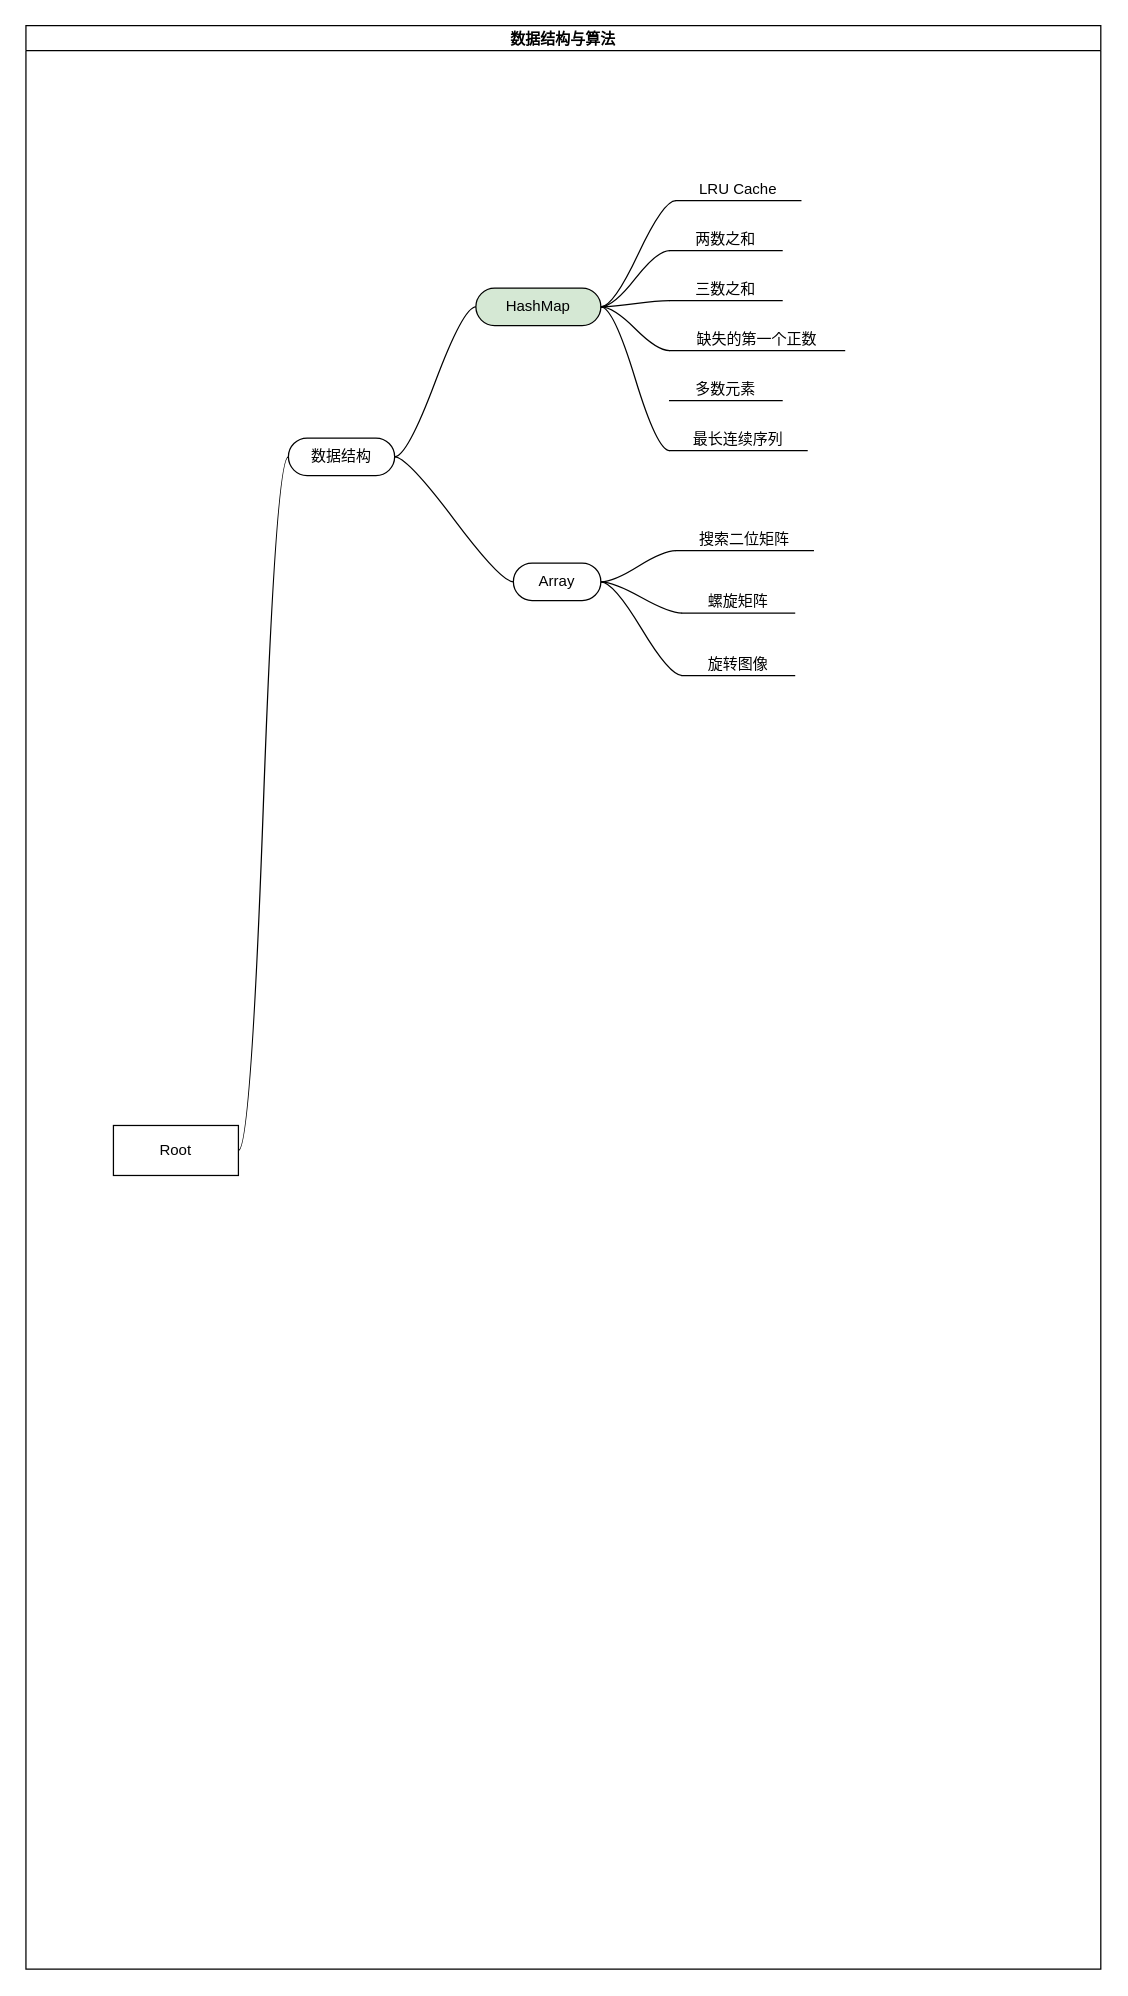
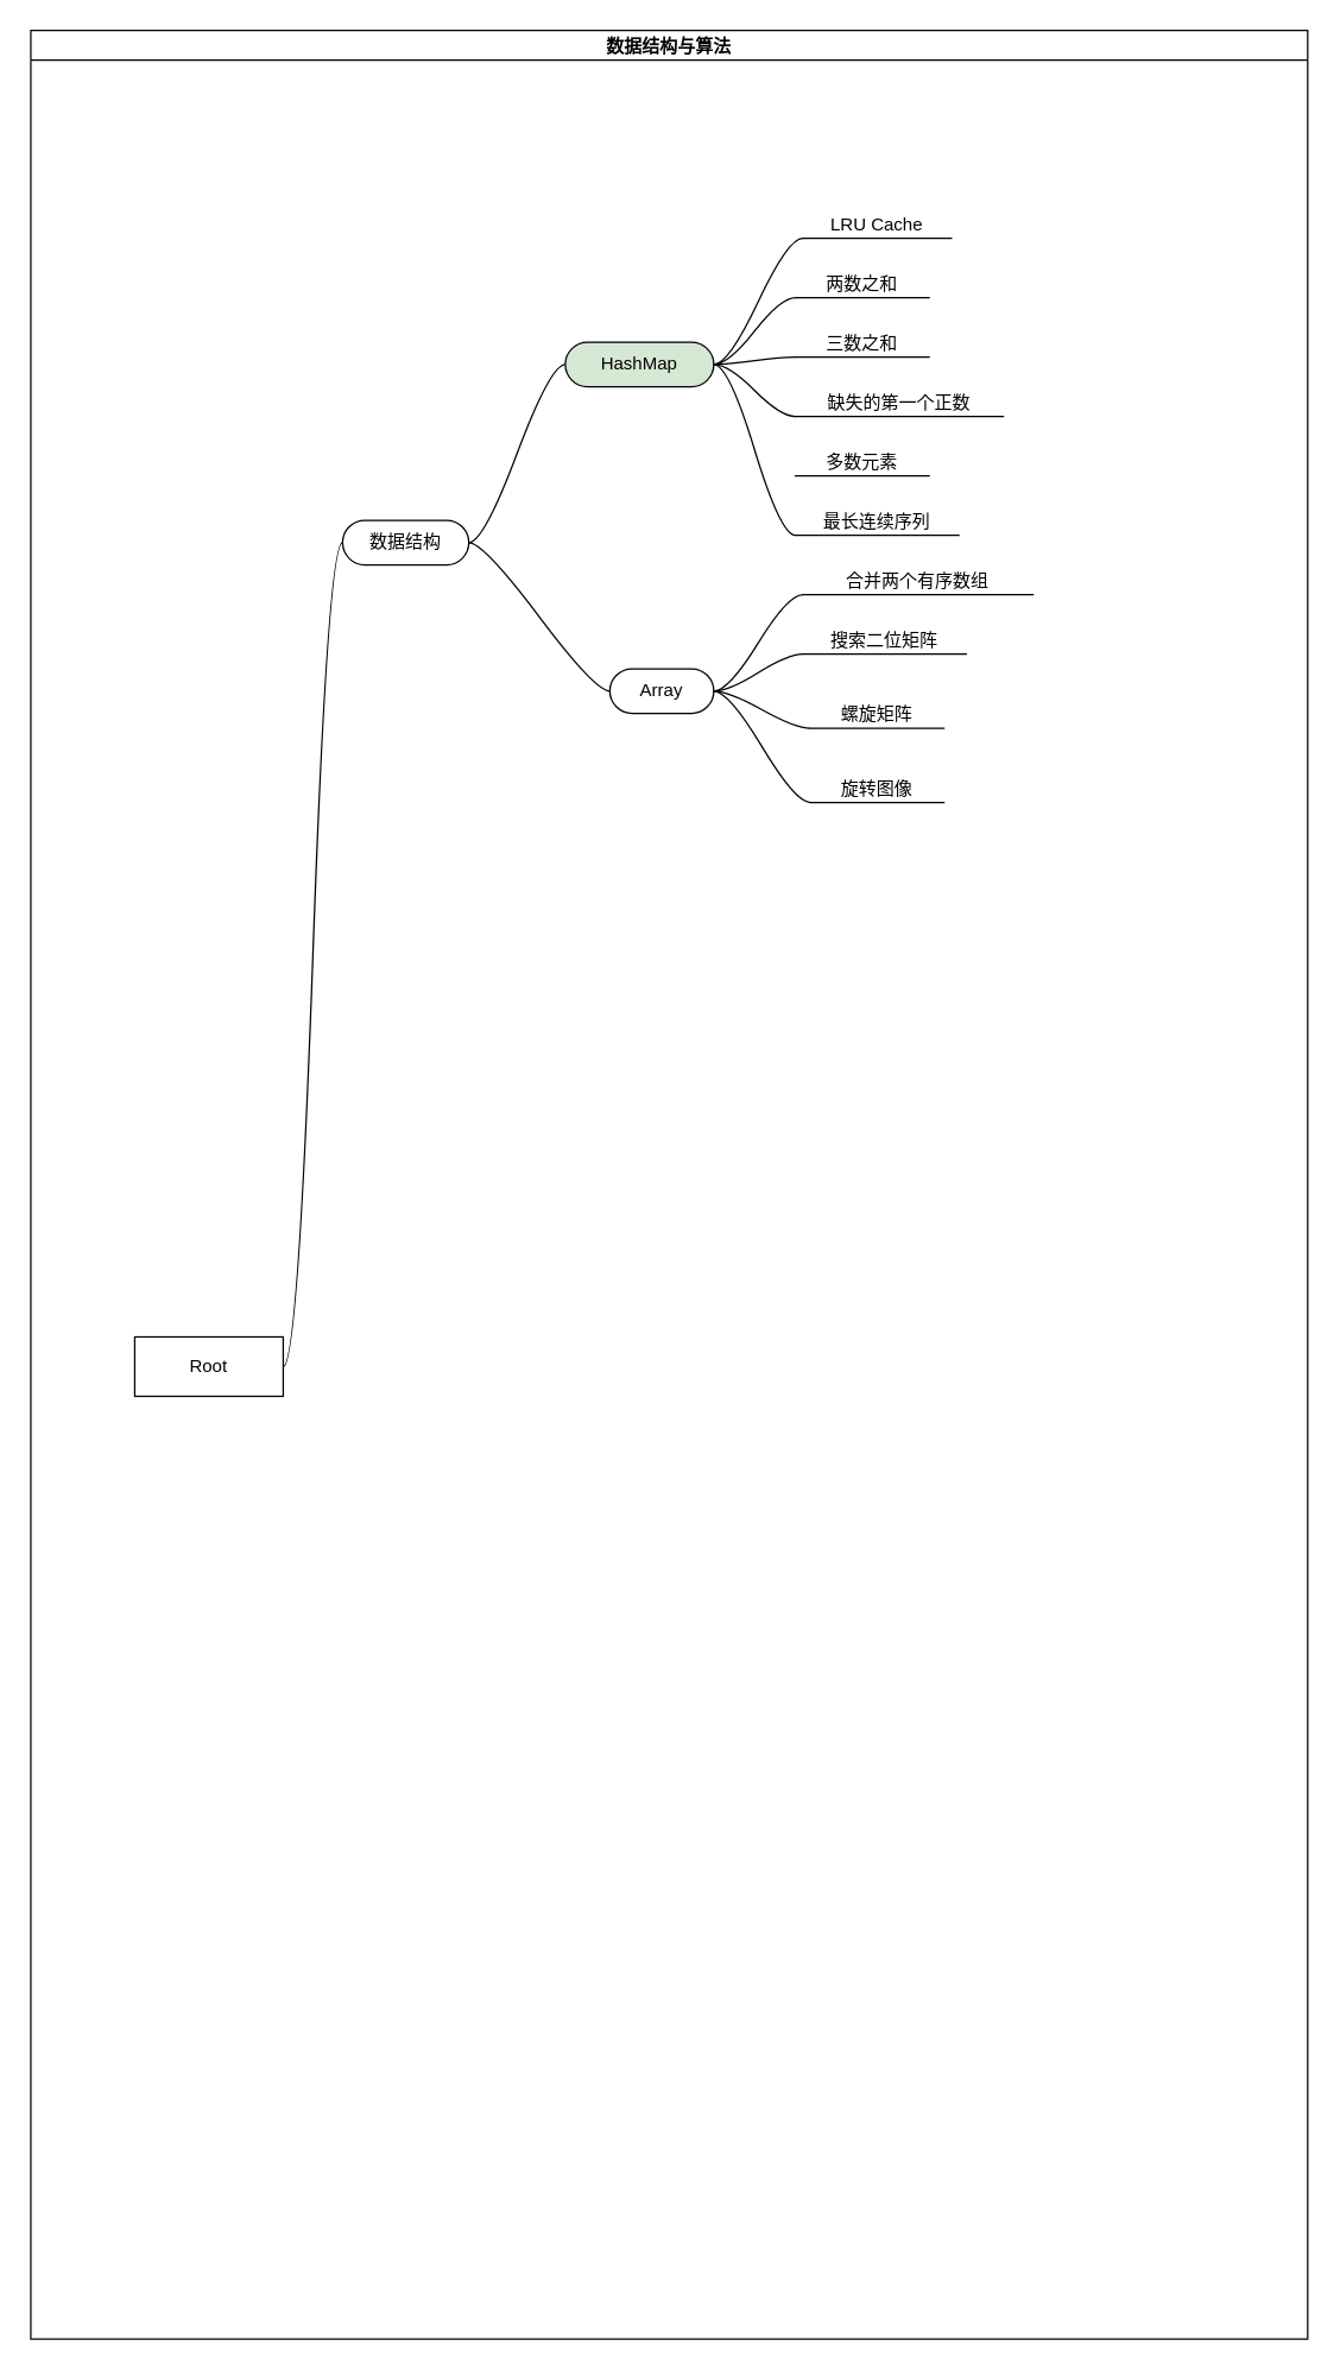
  <mxCell id="0" />
  <mxCell id="1" parent="0" />
  <mxCell id="2" value="数据结构与算法" style="swimlane;startSize=20;horizontal=1;containerType=tree;" vertex="1" parent="1"><mxGeometry x="20" y="20" width="860" height="1555" as="geometry" /></mxCell>
  <mxCell id="3" value="" style="edgeStyle=entityRelationEdgeStyle;startArrow=none;endArrow=none;segment=10;curved=1;sourcePerimeterSpacing=0;targetPerimeterSpacing=0;rounded=0;" edge="1" parent="2" source="4" target="5"><mxGeometry relative="1" as="geometry" /></mxCell>
  <mxCell id="4" value="Root" style="whiteSpace=wrap;html=1;align=center;treeFolding=1;treeMoving=1;newEdgeStyle={&quot;edgeStyle&quot;:&quot;entityRelationEdgeStyle&quot;,&quot;startArrow&quot;:&quot;none&quot;,&quot;endArrow&quot;:&quot;none&quot;,&quot;segment&quot;:10,&quot;curved&quot;:1,&quot;sourcePerimeterSpacing&quot;:0,&quot;targetPerimeterSpacing&quot;:0};rounded=0;" vertex="1" parent="2"><mxGeometry x="70" y="880" width="100" height="40" as="geometry" /></mxCell>
  <mxCell id="5" value="数据结构" style="whiteSpace=wrap;html=1;rounded=1;arcSize=50;align=center;verticalAlign=middle;strokeWidth=1;autosize=1;spacing=4;treeFolding=1;treeMoving=1;newEdgeStyle={&quot;edgeStyle&quot;:&quot;entityRelationEdgeStyle&quot;,&quot;startArrow&quot;:&quot;none&quot;,&quot;endArrow&quot;:&quot;none&quot;,&quot;segment&quot;:10,&quot;curved&quot;:1,&quot;sourcePerimeterSpacing&quot;:0,&quot;targetPerimeterSpacing&quot;:0};" vertex="1" parent="2"><mxGeometry x="210" y="330" width="85" height="30" as="geometry" /></mxCell>
  <mxCell id="6" value="HashMap" style="whiteSpace=wrap;html=1;rounded=1;arcSize=50;align=center;verticalAlign=middle;strokeWidth=1;autosize=1;spacing=4;treeFolding=1;treeMoving=1;newEdgeStyle={&quot;edgeStyle&quot;:&quot;entityRelationEdgeStyle&quot;,&quot;startArrow&quot;:&quot;none&quot;,&quot;endArrow&quot;:&quot;none&quot;,&quot;segment&quot;:10,&quot;curved&quot;:1,&quot;sourcePerimeterSpacing&quot;:0,&quot;targetPerimeterSpacing&quot;:0};fillColor=#d5e8d4;" vertex="1" parent="2"><mxGeometry x="360" y="210" width="100" height="30" as="geometry" /></mxCell>
  <mxCell id="7" value="" style="edgeStyle=entityRelationEdgeStyle;startArrow=none;endArrow=none;segment=10;curved=1;sourcePerimeterSpacing=0;targetPerimeterSpacing=0;rounded=0;exitX=1;exitY=0.5;exitDx=0;exitDy=0;" edge="1" target="6" parent="2" source="5"><mxGeometry relative="1" as="geometry"><mxPoint x="330" y="240" as="sourcePoint" /></mxGeometry></mxCell>
  <mxCell id="8" value="Array" style="whiteSpace=wrap;html=1;rounded=1;arcSize=50;align=center;verticalAlign=middle;strokeWidth=1;autosize=1;spacing=4;treeFolding=1;treeMoving=1;newEdgeStyle={&quot;edgeStyle&quot;:&quot;entityRelationEdgeStyle&quot;,&quot;startArrow&quot;:&quot;none&quot;,&quot;endArrow&quot;:&quot;none&quot;,&quot;segment&quot;:10,&quot;curved&quot;:1,&quot;sourcePerimeterSpacing&quot;:0,&quot;targetPerimeterSpacing&quot;:0};" vertex="1" parent="2"><mxGeometry x="390" y="430" width="70" height="30" as="geometry" /></mxCell>
  <mxCell id="9" value="" style="edgeStyle=entityRelationEdgeStyle;startArrow=none;endArrow=none;segment=10;curved=1;sourcePerimeterSpacing=0;targetPerimeterSpacing=0;rounded=0;exitX=1;exitY=0.5;exitDx=0;exitDy=0;" edge="1" parent="2" source="5" target="8"><mxGeometry relative="1" as="geometry"><mxPoint x="295" y="345" as="sourcePoint" /><mxPoint x="375" y="213" as="targetPoint" /></mxGeometry></mxCell>
  <mxCell id="10" value="LRU Cache" style="whiteSpace=wrap;html=1;shape=partialRectangle;top=0;left=0;bottom=1;right=0;points=[[0,1],[1,1]];fillColor=none;align=center;verticalAlign=bottom;routingCenterY=0.5;snapToPoint=1;recursiveResize=0;autosize=1;treeFolding=1;treeMoving=1;newEdgeStyle={&quot;edgeStyle&quot;:&quot;entityRelationEdgeStyle&quot;,&quot;startArrow&quot;:&quot;none&quot;,&quot;endArrow&quot;:&quot;none&quot;,&quot;segment&quot;:10,&quot;curved&quot;:1,&quot;sourcePerimeterSpacing&quot;:0,&quot;targetPerimeterSpacing&quot;:0};" vertex="1" parent="2"><mxGeometry x="520" y="110" width="100" height="30" as="geometry" /></mxCell>
  <mxCell id="11" value="" style="edgeStyle=entityRelationEdgeStyle;startArrow=none;endArrow=none;segment=10;curved=1;sourcePerimeterSpacing=0;targetPerimeterSpacing=0;rounded=0;exitX=1;exitY=0.5;exitDx=0;exitDy=0;" edge="1" target="10" parent="2" source="6"><mxGeometry relative="1" as="geometry"><mxPoint x="500" y="180" as="sourcePoint" /></mxGeometry></mxCell>
  <mxCell id="12" value="两数之和" style="whiteSpace=wrap;html=1;shape=partialRectangle;top=0;left=0;bottom=1;right=0;points=[[0,1],[1,1]];fillColor=none;align=center;verticalAlign=bottom;routingCenterY=0.5;snapToPoint=1;recursiveResize=0;autosize=1;treeFolding=1;treeMoving=1;newEdgeStyle={&quot;edgeStyle&quot;:&quot;entityRelationEdgeStyle&quot;,&quot;startArrow&quot;:&quot;none&quot;,&quot;endArrow&quot;:&quot;none&quot;,&quot;segment&quot;:10,&quot;curved&quot;:1,&quot;sourcePerimeterSpacing&quot;:0,&quot;targetPerimeterSpacing&quot;:0};" vertex="1" parent="2"><mxGeometry x="515" y="150" width="90" height="30" as="geometry" /></mxCell>
  <mxCell id="13" value="" style="edgeStyle=entityRelationEdgeStyle;startArrow=none;endArrow=none;segment=10;curved=1;sourcePerimeterSpacing=0;targetPerimeterSpacing=0;rounded=0;exitX=1;exitY=0.5;exitDx=0;exitDy=0;" edge="1" parent="2" source="6" target="12"><mxGeometry relative="1" as="geometry"><mxPoint x="460" y="213" as="sourcePoint" /><mxPoint x="495" y="130" as="targetPoint" /></mxGeometry></mxCell>
  <mxCell id="14" value="三数之和" style="whiteSpace=wrap;html=1;shape=partialRectangle;top=0;left=0;bottom=1;right=0;points=[[0,1],[1,1]];fillColor=none;align=center;verticalAlign=bottom;routingCenterY=0.5;snapToPoint=1;recursiveResize=0;autosize=1;treeFolding=1;treeMoving=1;newEdgeStyle={&quot;edgeStyle&quot;:&quot;entityRelationEdgeStyle&quot;,&quot;startArrow&quot;:&quot;none&quot;,&quot;endArrow&quot;:&quot;none&quot;,&quot;segment&quot;:10,&quot;curved&quot;:1,&quot;sourcePerimeterSpacing&quot;:0,&quot;targetPerimeterSpacing&quot;:0};" vertex="1" parent="2"><mxGeometry x="515" y="190" width="90" height="30" as="geometry" /></mxCell>
  <mxCell id="15" value="" style="edgeStyle=entityRelationEdgeStyle;startArrow=none;endArrow=none;segment=10;curved=1;sourcePerimeterSpacing=0;targetPerimeterSpacing=0;rounded=0;exitX=1;exitY=0.5;exitDx=0;exitDy=0;" edge="1" parent="2" source="6" target="14"><mxGeometry relative="1" as="geometry"><mxPoint x="460" y="213" as="sourcePoint" /><mxPoint x="515" y="170" as="targetPoint" /></mxGeometry></mxCell>
  <mxCell id="16" value="缺失的第一个正数" style="whiteSpace=wrap;html=1;shape=partialRectangle;top=0;left=0;bottom=1;right=0;points=[[0,1],[1,1]];fillColor=none;align=center;verticalAlign=bottom;routingCenterY=0.5;snapToPoint=1;recursiveResize=0;autosize=1;treeFolding=1;treeMoving=1;newEdgeStyle={&quot;edgeStyle&quot;:&quot;entityRelationEdgeStyle&quot;,&quot;startArrow&quot;:&quot;none&quot;,&quot;endArrow&quot;:&quot;none&quot;,&quot;segment&quot;:10,&quot;curved&quot;:1,&quot;sourcePerimeterSpacing&quot;:0,&quot;targetPerimeterSpacing&quot;:0};" vertex="1" parent="2"><mxGeometry x="515" y="230" width="140" height="30" as="geometry" /></mxCell>
  <mxCell id="17" value="" style="edgeStyle=entityRelationEdgeStyle;startArrow=none;endArrow=none;segment=10;curved=1;sourcePerimeterSpacing=0;targetPerimeterSpacing=0;rounded=0;exitX=1;exitY=0.5;exitDx=0;exitDy=0;" edge="1" parent="2" source="6" target="16"><mxGeometry relative="1" as="geometry"><mxPoint x="460" y="225" as="sourcePoint" /><mxPoint x="515" y="220" as="targetPoint" /></mxGeometry></mxCell>
  <mxCell id="18" value="多数元素" style="whiteSpace=wrap;html=1;shape=partialRectangle;top=0;left=0;bottom=1;right=0;points=[[0,1],[1,1]];fillColor=none;align=center;verticalAlign=bottom;routingCenterY=0.5;snapToPoint=1;recursiveResize=0;autosize=1;treeFolding=1;treeMoving=1;newEdgeStyle={&quot;edgeStyle&quot;:&quot;entityRelationEdgeStyle&quot;,&quot;startArrow&quot;:&quot;none&quot;,&quot;endArrow&quot;:&quot;none&quot;,&quot;segment&quot;:10,&quot;curved&quot;:1,&quot;sourcePerimeterSpacing&quot;:0,&quot;targetPerimeterSpacing&quot;:0};" vertex="1" parent="2"><mxGeometry x="515" y="270" width="90" height="30" as="geometry" /></mxCell>
  <mxCell id="19" value="最长连续序列" style="whiteSpace=wrap;html=1;shape=partialRectangle;top=0;left=0;bottom=1;right=0;points=[[0,1],[1,1]];fillColor=none;align=center;verticalAlign=bottom;routingCenterY=0.5;snapToPoint=1;recursiveResize=0;autosize=1;treeFolding=1;treeMoving=1;newEdgeStyle={&quot;edgeStyle&quot;:&quot;entityRelationEdgeStyle&quot;,&quot;startArrow&quot;:&quot;none&quot;,&quot;endArrow&quot;:&quot;none&quot;,&quot;segment&quot;:10,&quot;curved&quot;:1,&quot;sourcePerimeterSpacing&quot;:0,&quot;targetPerimeterSpacing&quot;:0};" vertex="1" parent="2"><mxGeometry x="515" y="310" width="110" height="30" as="geometry" /></mxCell>
  <mxCell id="20" value="" style="edgeStyle=entityRelationEdgeStyle;startArrow=none;endArrow=none;segment=10;curved=1;sourcePerimeterSpacing=0;targetPerimeterSpacing=0;rounded=0;exitX=1;exitY=0.5;exitDx=0;exitDy=0;" edge="1" parent="2" source="6" target="19"><mxGeometry relative="1" as="geometry"><mxPoint x="460" y="225" as="sourcePoint" /><mxPoint x="515" y="310" as="targetPoint" /></mxGeometry></mxCell>
+ <mxCell id="21" value="合并两个有序数组" style="whiteSpace=wrap;html=1;shape=partialRectangle;top=0;left=0;bottom=1;right=0;points=[[0,1],[1,1]];fillColor=none;align=center;verticalAlign=bottom;routingCenterY=0.5;snapToPoint=1;recursiveResize=0;autosize=1;treeFolding=1;treeMoving=1;newEdgeStyle={&quot;edgeStyle&quot;:&quot;entityRelationEdgeStyle&quot;,&quot;startArrow&quot;:&quot;none&quot;,&quot;endArrow&quot;:&quot;none&quot;,&quot;segment&quot;:10,&quot;curved&quot;:1,&quot;sourcePerimeterSpacing&quot;:0,&quot;targetPerimeterSpacing&quot;:0};" vertex="1" parent="2"><mxGeometry x="520" y="350" width="155" height="30" as="geometry" /></mxCell>
+ <mxCell id="22" value="" style="edgeStyle=entityRelationEdgeStyle;startArrow=none;endArrow=none;segment=10;curved=1;sourcePerimeterSpacing=0;targetPerimeterSpacing=0;rounded=0;exitX=1;exitY=0.5;exitDx=0;exitDy=0;" edge="1" target="21" parent="2" source="8"><mxGeometry relative="1" as="geometry"><mxPoint x="560" y="440" as="sourcePoint" /></mxGeometry></mxCell>
  <mxCell id="23" value="搜索二位矩阵" style="whiteSpace=wrap;html=1;shape=partialRectangle;top=0;left=0;bottom=1;right=0;points=[[0,1],[1,1]];fillColor=none;align=center;verticalAlign=bottom;routingCenterY=0.5;snapToPoint=1;recursiveResize=0;autosize=1;treeFolding=1;treeMoving=1;newEdgeStyle={&quot;edgeStyle&quot;:&quot;entityRelationEdgeStyle&quot;,&quot;startArrow&quot;:&quot;none&quot;,&quot;endArrow&quot;:&quot;none&quot;,&quot;segment&quot;:10,&quot;curved&quot;:1,&quot;sourcePerimeterSpacing&quot;:0,&quot;targetPerimeterSpacing&quot;:0};" vertex="1" parent="2"><mxGeometry x="520" y="390" width="110" height="30" as="geometry" /></mxCell>
  <mxCell id="24" value="" style="edgeStyle=entityRelationEdgeStyle;startArrow=none;endArrow=none;segment=10;curved=1;sourcePerimeterSpacing=0;targetPerimeterSpacing=0;rounded=0;exitX=1;exitY=0.5;exitDx=0;exitDy=0;" edge="1" parent="2" source="8" target="23"><mxGeometry relative="1" as="geometry"><mxPoint x="460" y="445" as="sourcePoint" /><mxPoint x="485" y="390" as="targetPoint" /></mxGeometry></mxCell>
  <mxCell id="25" value="螺旋矩阵" style="whiteSpace=wrap;html=1;shape=partialRectangle;top=0;left=0;bottom=1;right=0;points=[[0,1],[1,1]];fillColor=none;align=center;verticalAlign=bottom;routingCenterY=0.5;snapToPoint=1;recursiveResize=0;autosize=1;treeFolding=1;treeMoving=1;newEdgeStyle={&quot;edgeStyle&quot;:&quot;entityRelationEdgeStyle&quot;,&quot;startArrow&quot;:&quot;none&quot;,&quot;endArrow&quot;:&quot;none&quot;,&quot;segment&quot;:10,&quot;curved&quot;:1,&quot;sourcePerimeterSpacing&quot;:0,&quot;targetPerimeterSpacing&quot;:0};" vertex="1" parent="2"><mxGeometry x="525" y="440" width="90" height="30" as="geometry" /></mxCell>
  <mxCell id="26" value="" style="edgeStyle=entityRelationEdgeStyle;startArrow=none;endArrow=none;segment=10;curved=1;sourcePerimeterSpacing=0;targetPerimeterSpacing=0;rounded=0;exitX=1;exitY=0.5;exitDx=0;exitDy=0;" edge="1" parent="2" source="8" target="25"><mxGeometry relative="1" as="geometry"><mxPoint x="460" y="445" as="sourcePoint" /><mxPoint x="508" y="430" as="targetPoint" /></mxGeometry></mxCell>
  <mxCell id="27" value="旋转图像" style="whiteSpace=wrap;html=1;shape=partialRectangle;top=0;left=0;bottom=1;right=0;points=[[0,1],[1,1]];fillColor=none;align=center;verticalAlign=bottom;routingCenterY=0.5;snapToPoint=1;recursiveResize=0;autosize=1;treeFolding=1;treeMoving=1;newEdgeStyle={&quot;edgeStyle&quot;:&quot;entityRelationEdgeStyle&quot;,&quot;startArrow&quot;:&quot;none&quot;,&quot;endArrow&quot;:&quot;none&quot;,&quot;segment&quot;:10,&quot;curved&quot;:1,&quot;sourcePerimeterSpacing&quot;:0,&quot;targetPerimeterSpacing&quot;:0};" vertex="1" parent="2"><mxGeometry x="525" y="490" width="90" height="30" as="geometry" /></mxCell>
  <mxCell id="28" value="" style="edgeStyle=entityRelationEdgeStyle;startArrow=none;endArrow=none;segment=10;curved=1;sourcePerimeterSpacing=0;targetPerimeterSpacing=0;rounded=0;exitX=1;exitY=0.5;exitDx=0;exitDy=0;" edge="1" parent="2" source="8" target="27"><mxGeometry relative="1" as="geometry"><mxPoint x="460" y="445" as="sourcePoint" /><mxPoint x="510" y="490" as="targetPoint" /></mxGeometry></mxCell>
